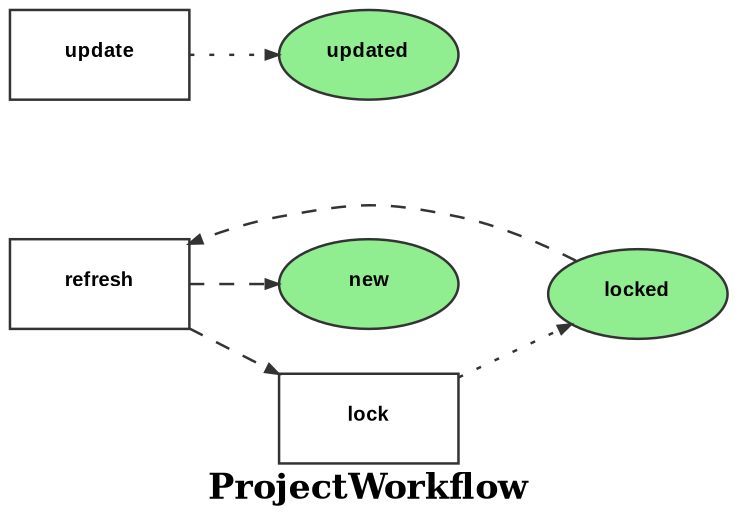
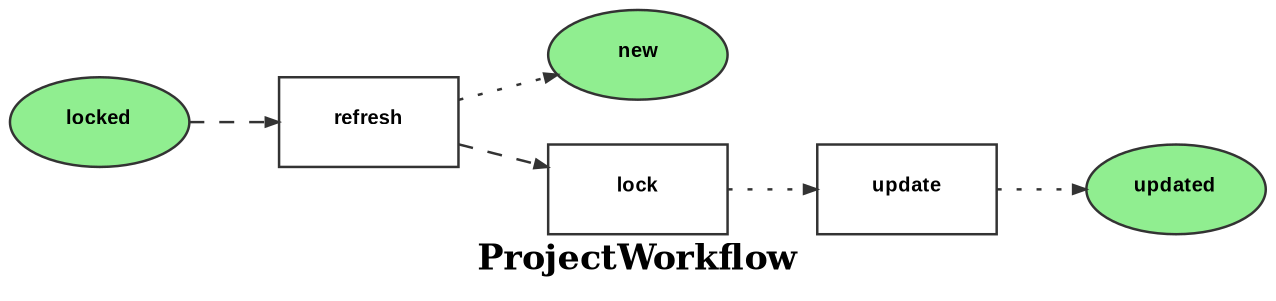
  digraph {
    label=<<B>ProjectWorkflow</B>>
    rankdir=LR
    node [color="#333333" fillcolor=lightgreen fixedsize=false fontname=Arial fontsize=8 shape=oval]
    edge [arrowhead=normal arrowsize=0.5 color="#333333" fontname=Arial fontsize=7 style=dotted]
    n1 [label=<<B>new</B>> style=filled width=1]
    n2 [label=<<B>update</B>> shape=box width=1]
    n3 [label=<<B>updated</B>> style=filled width=1]
    n4 [label=<<B>lock</B>> shape=box width=1]
    n5 [label=<<B>locked</B>> style=filled width=1]
    n6 [label=<<B>refresh</B>> shape=box width=1]
    n2 -> n3
-   n4 -> n5
+   n4 -> n2
    n5 -> n6 [style=dashed]
-   n6 -> n1 [style=dashed]
+   n6 -> n1
    n6 -> n4 [style=dashed]
  }
